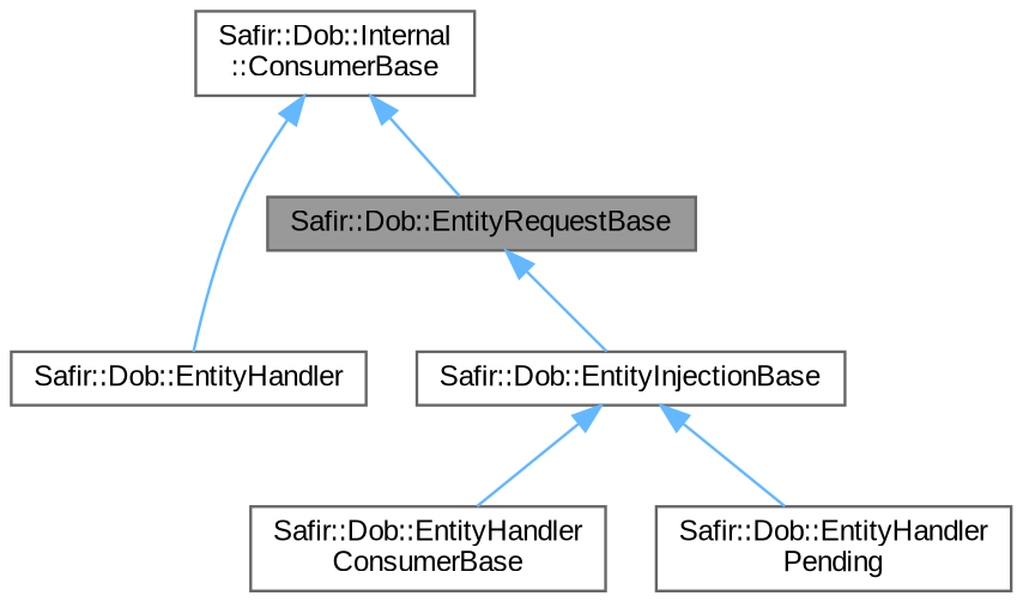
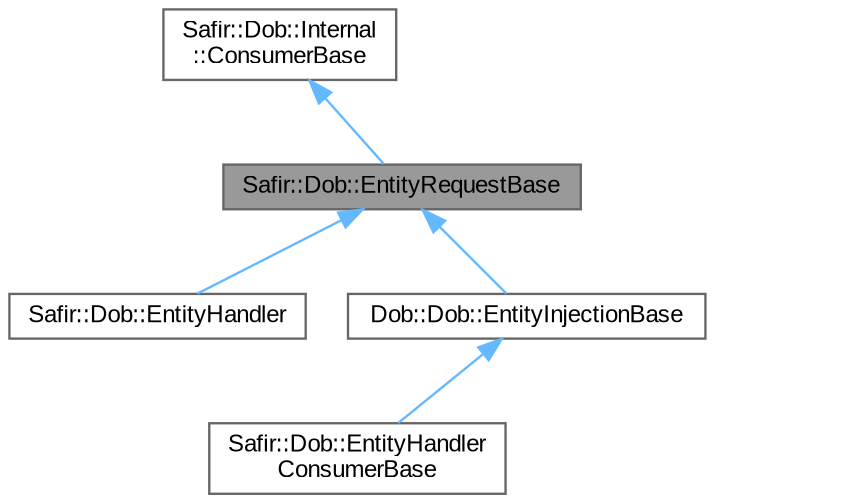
  digraph {
    fontname="Liberation Sans"
    node [color=gray40 fillcolor=white fontname="Liberation Sans" fontsize=10 shape=box style=filled]
    edge [color=steelblue1 dir=back fontname="Liberation Sans" fontsize=10 labelfontname=Helvetica labelfontsize=10 style=solid]
    n1 [fillcolor=grey60 fontcolor=black height=0.2 label="Safir::Dob::EntityRequestBase" width=0.4]
    n2 [height=0.2 label="Safir::Dob::EntityHandler" width=0.4]
-   n3 [height=0.2 label="Safir::Dob::EntityInjectionBase" width=0.4]
+   n3 [height=0.2 label="Dob::Dob::EntityInjectionBase" width=0.4]
    n4 [height=0.2 label="Safir::Dob::EntityHandler\lConsumerBase" width=0.4]
-   n5 [height=0.2 label="Safir::Dob::EntityHandler\lPending" width=0.4]
    n6 [height=0.2 label="Safir::Dob::Internal\l::ConsumerBase" width=0.4]
-   n6 -> n2
+   n1 -> n2
    n1 -> n3
    n3 -> n4
-   n3 -> n5
    n6 -> n1
  }
